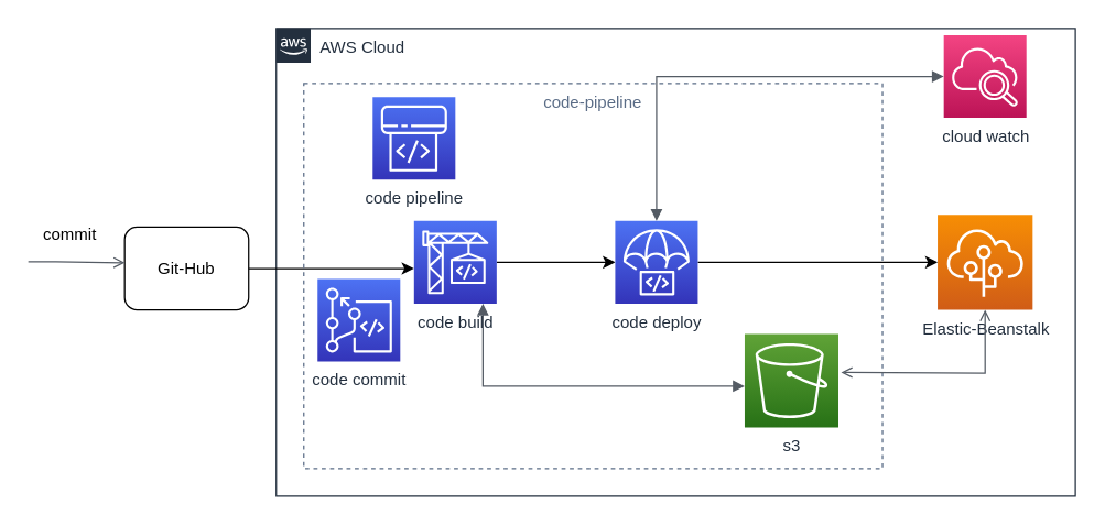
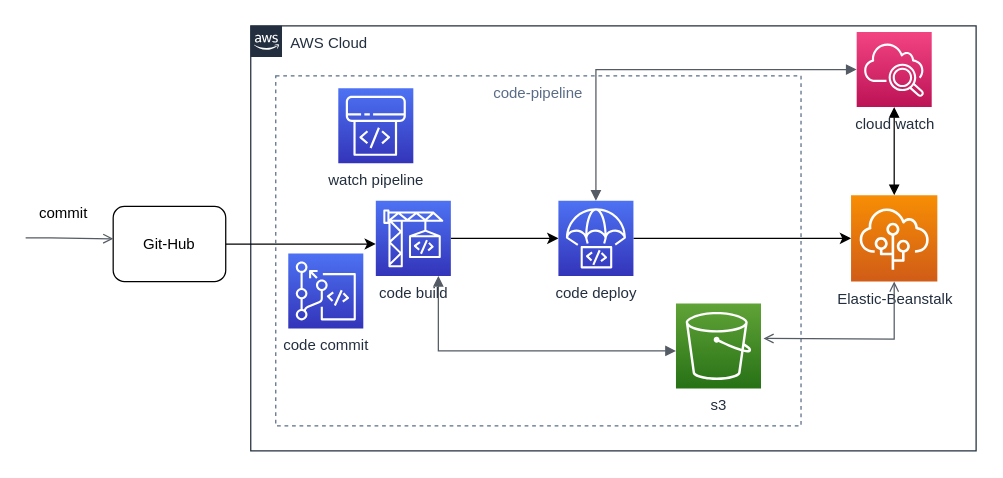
  <mxCell id="0" />
  <mxCell id="1" parent="0" />
  <mxCell id="2" value="AWS Cloud" style="points=[[0,0],[0.25,0],[0.5,0],[0.75,0],[1,0],[1,0.25],[1,0.5],[1,0.75],[1,1],[0.75,1],[0.5,1],[0.25,1],[0,1],[0,0.75],[0,0.5],[0,0.25]];outlineConnect=0;gradientColor=none;html=1;whiteSpace=wrap;fontSize=12;fontStyle=0;shape=mxgraph.aws4.group;grIcon=mxgraph.aws4.group_aws_cloud_alt;strokeColor=#232F3E;fillColor=none;verticalAlign=top;align=left;spacingLeft=30;fontColor=#232F3E;dashed=0;" parent="1" vertex="1"><mxGeometry x="200" y="20" width="580" height="340" as="geometry" /></mxCell>
  <mxCell id="3" style="edgeStyle=orthogonalEdgeStyle;rounded=0;orthogonalLoop=1;jettySize=auto;html=1;" parent="1" source="4" target="8" edge="1"><mxGeometry relative="1" as="geometry"><Array as="points"><mxPoint x="180" y="190" /><mxPoint x="180" y="190" /></Array></mxGeometry></mxCell>
  <mxCell id="4" value="Git-Hub" style="whiteSpace=wrap;html=1;rounded=1;" parent="1" vertex="1"><mxGeometry x="90" y="164.5" width="90" height="60" as="geometry" /></mxCell>
  <mxCell id="5" value="code-pipeline" style="fillColor=none;strokeColor=#5A6C86;dashed=1;verticalAlign=top;fontStyle=0;fontColor=#5A6C86;" parent="1" vertex="1"><mxGeometry x="220" y="60" width="420" height="280" as="geometry" /></mxCell>
- <mxCell id="6" value="code pipeline" style="outlineConnect=0;fontColor=#232F3E;gradientColor=#4D72F3;gradientDirection=north;fillColor=#3334B9;strokeColor=#ffffff;dashed=0;verticalLabelPosition=bottom;verticalAlign=top;align=center;html=1;fontSize=12;fontStyle=0;aspect=fixed;shape=mxgraph.aws4.resourceIcon;resIcon=mxgraph.aws4.codepipeline;" parent="1" vertex="1"><mxGeometry x="270" y="70" width="60" height="60" as="geometry" /></mxCell>
+ <mxCell id="6" value="watch pipeline" style="outlineConnect=0;fontColor=#232F3E;gradientColor=#4D72F3;gradientDirection=north;fillColor=#3334B9;strokeColor=#ffffff;dashed=0;verticalLabelPosition=bottom;verticalAlign=top;align=center;html=1;fontSize=12;fontStyle=0;aspect=fixed;shape=mxgraph.aws4.resourceIcon;resIcon=mxgraph.aws4.codepipeline;" parent="1" vertex="1"><mxGeometry x="270" y="70" width="60" height="60" as="geometry" /></mxCell>
  <mxCell id="7" style="edgeStyle=orthogonalEdgeStyle;rounded=0;orthogonalLoop=1;jettySize=auto;html=1;" parent="1" source="8" target="11" edge="1"><mxGeometry relative="1" as="geometry" /></mxCell>
  <mxCell id="8" value="code build" style="outlineConnect=0;fontColor=#232F3E;gradientColor=#4D72F3;gradientDirection=north;fillColor=#3334B9;strokeColor=#ffffff;dashed=0;verticalLabelPosition=bottom;verticalAlign=top;align=center;html=1;fontSize=12;fontStyle=0;aspect=fixed;shape=mxgraph.aws4.resourceIcon;resIcon=mxgraph.aws4.codebuild;" parent="1" vertex="1"><mxGeometry x="300" y="160" width="60" height="60" as="geometry" /></mxCell>
  <mxCell id="9" value="code commit" style="outlineConnect=0;fontColor=#232F3E;gradientColor=#4D72F3;gradientDirection=north;fillColor=#3334B9;strokeColor=#ffffff;dashed=0;verticalLabelPosition=bottom;verticalAlign=top;align=center;html=1;fontSize=12;fontStyle=0;aspect=fixed;shape=mxgraph.aws4.resourceIcon;resIcon=mxgraph.aws4.codecommit;" parent="1" vertex="1"><mxGeometry x="230" y="202" width="60" height="60" as="geometry" /></mxCell>
  <mxCell id="10" style="edgeStyle=orthogonalEdgeStyle;rounded=0;orthogonalLoop=1;jettySize=auto;html=1;" parent="1" source="11" target="15" edge="1"><mxGeometry relative="1" as="geometry"><mxPoint x="770" y="220" as="targetPoint" /><Array as="points"><mxPoint x="680" y="190" /><mxPoint x="680" y="190" /></Array></mxGeometry></mxCell>
  <mxCell id="11" value="code deploy" style="outlineConnect=0;fontColor=#232F3E;gradientColor=#4D72F3;gradientDirection=north;fillColor=#3334B9;strokeColor=#ffffff;dashed=0;verticalLabelPosition=bottom;verticalAlign=top;align=center;html=1;fontSize=12;fontStyle=0;aspect=fixed;shape=mxgraph.aws4.resourceIcon;resIcon=mxgraph.aws4.codedeploy;" parent="1" vertex="1"><mxGeometry x="446" y="160" width="60" height="60" as="geometry" /></mxCell>
  <mxCell id="12" value="s3" style="outlineConnect=0;fontColor=#232F3E;gradientColor=#60A337;gradientDirection=north;fillColor=#277116;strokeColor=#ffffff;dashed=0;verticalLabelPosition=bottom;verticalAlign=top;align=center;html=1;fontSize=12;fontStyle=0;aspect=fixed;shape=mxgraph.aws4.resourceIcon;resIcon=mxgraph.aws4.s3;" parent="1" vertex="1"><mxGeometry x="540" y="242" width="68" height="68" as="geometry" /></mxCell>
  <mxCell id="13" value="cloud watch" style="outlineConnect=0;fontColor=#232F3E;gradientColor=#F34482;gradientDirection=north;fillColor=#BC1356;strokeColor=#ffffff;dashed=0;verticalLabelPosition=bottom;verticalAlign=top;align=center;html=1;fontSize=12;fontStyle=0;aspect=fixed;shape=mxgraph.aws4.resourceIcon;resIcon=mxgraph.aws4.cloudwatch_2;" parent="1" vertex="1"><mxGeometry x="684.5" y="25" width="60" height="60" as="geometry" /></mxCell>
+ <mxCell id="14" value="" style="edgeStyle=orthogonalEdgeStyle;html=1;endArrow=block;elbow=vertical;startArrow=block;startFill=1;endFill=1;strokeColor=#000000;rounded=0;fontFamily=Helvetica;fontSize=11;fontColor=#000000;align=center;" parent="1" source="15" target="13" edge="1"><mxGeometry relative="1" as="geometry" /></mxCell>
  <mxCell id="15" value="Elastic-Beanstalk" style="outlineConnect=0;fontColor=#232F3E;gradientColor=#F78E04;gradientDirection=north;fillColor=#D05C17;strokeColor=#ffffff;dashed=0;verticalLabelPosition=bottom;verticalAlign=top;align=center;html=1;fontSize=12;fontStyle=0;aspect=fixed;shape=mxgraph.aws4.resourceIcon;resIcon=mxgraph.aws4.elastic_beanstalk;" parent="1" vertex="1"><mxGeometry x="680" y="155.5" width="69" height="69" as="geometry" /></mxCell>
  <mxCell id="16" value="" style="edgeStyle=orthogonalEdgeStyle;html=1;endArrow=block;elbow=vertical;startArrow=block;startFill=1;endFill=1;strokeColor=#545B64;rounded=0;" parent="1" source="8" edge="1"><mxGeometry width="100" relative="1" as="geometry"><mxPoint x="440" y="280" as="sourcePoint" /><mxPoint x="540" y="280" as="targetPoint" /><Array as="points"><mxPoint x="350" y="280" /></Array></mxGeometry></mxCell>
  <mxCell id="17" value="" style="edgeStyle=orthogonalEdgeStyle;html=1;endArrow=open;elbow=vertical;startArrow=open;startFill=0;endFill=0;strokeColor=#545B64;rounded=0;" parent="1" target="15" edge="1"><mxGeometry width="100" relative="1" as="geometry"><mxPoint x="610" y="270" as="sourcePoint" /><mxPoint x="710" y="270" as="targetPoint" /></mxGeometry></mxCell>
  <mxCell id="18" value="" style="edgeStyle=orthogonalEdgeStyle;html=1;endArrow=block;elbow=vertical;startArrow=block;startFill=1;endFill=1;strokeColor=#545B64;rounded=0;" parent="1" source="13" target="11" edge="1"><mxGeometry width="100" relative="1" as="geometry"><mxPoint x="460" y="40" as="sourcePoint" /><mxPoint x="560" y="40" as="targetPoint" /></mxGeometry></mxCell>
  <mxCell id="19" value="" style="edgeStyle=orthogonalEdgeStyle;html=1;endArrow=open;elbow=vertical;startArrow=none;endFill=0;strokeColor=#545B64;rounded=0;entryX=0.001;entryY=0.431;entryDx=0;entryDy=0;entryPerimeter=0;" parent="1" target="4" edge="1"><mxGeometry width="100" relative="1" as="geometry"><mxPoint x="20" y="189.66" as="sourcePoint" /><mxPoint x="80" y="190" as="targetPoint" /><Array as="points"><mxPoint x="40" y="190" /></Array></mxGeometry></mxCell>
  <mxCell id="20" value="commit" style="text;html=1;align=center;verticalAlign=middle;resizable=0;points=[];autosize=1;" parent="1" vertex="1"><mxGeometry x="25" y="160" width="50" height="20" as="geometry" /></mxCell>
